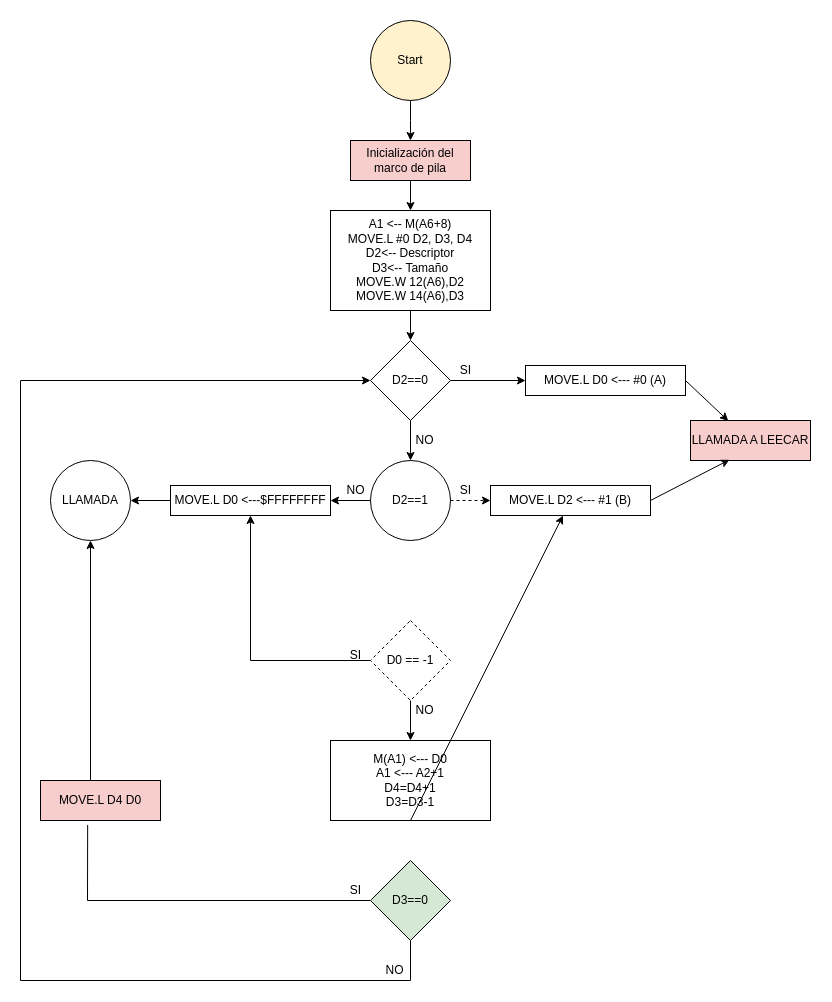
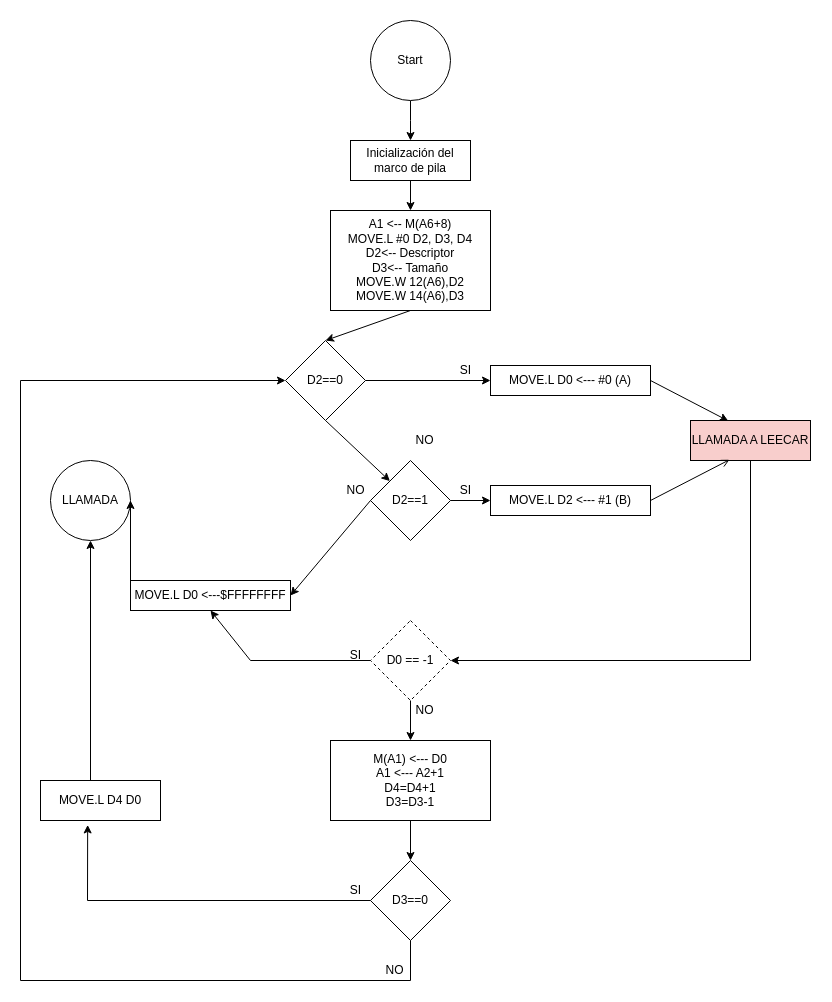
  <mxCell id="0" />
  <mxCell id="1" parent="0" />
  <mxCell id="2" value="" style="edgeStyle=orthogonalEdgeStyle;rounded=0;orthogonalLoop=1;jettySize=auto;html=1;" parent="1" source="3" edge="1"><mxGeometry relative="1" as="geometry"><mxPoint x="410" y="140" as="targetPoint" /></mxGeometry></mxCell>
- <mxCell id="3" value="Start" style="ellipse;whiteSpace=wrap;html=1;aspect=fixed;fillColor=#fff2cc;" parent="1" vertex="1"><mxGeometry x="370" y="20" width="80" height="80" as="geometry" /></mxCell>
- <mxCell id="4" value="&lt;span style=&quot;&quot;&gt;Inicialización del marco de pila&lt;/span&gt;" style="rounded=0;whiteSpace=wrap;html=1;fillColor=#f8cecc;" parent="1" vertex="1"><mxGeometry x="350" y="140" width="120" height="40" as="geometry" /></mxCell>
+ <mxCell id="3" value="Start" style="ellipse;whiteSpace=wrap;html=1;aspect=fixed;" parent="1" vertex="1"><mxGeometry x="370" y="20" width="80" height="80" as="geometry" /></mxCell>
+ <mxCell id="4" value="&lt;span style=&quot;&quot;&gt;Inicialización del marco de pila&lt;/span&gt;" style="rounded=0;whiteSpace=wrap;html=1;" parent="1" vertex="1"><mxGeometry x="350" y="140" width="120" height="40" as="geometry" /></mxCell>
  <mxCell id="5" value="A1 &amp;lt;-- M(A6+8)&lt;br&gt;MOVE.L #0 D2, D3, D4&lt;br&gt;D2&amp;lt;-- Descriptor&lt;br&gt;D3&amp;lt;-- Tamaño&lt;br&gt;MOVE.W&lt;span style=&quot;&quot;&gt;&#09;&lt;/span&gt;12(A6),D2&lt;br&gt;MOVE.W&lt;span style=&quot;&quot;&gt;&#09;&lt;/span&gt;14(A6),D3" style="rounded=0;whiteSpace=wrap;html=1;" parent="1" vertex="1"><mxGeometry x="330" y="210" width="160" height="100" as="geometry" /></mxCell>
  <mxCell id="6" value="" style="endArrow=classic;html=1;rounded=0;exitX=0.5;exitY=1;exitDx=0;exitDy=0;entryX=0.5;entryY=0;entryDx=0;entryDy=0;" parent="1" source="4" target="5" edge="1"><mxGeometry width="50" height="50" relative="1" as="geometry"><mxPoint x="200" y="230" as="sourcePoint" /><mxPoint x="250" y="180" as="targetPoint" /></mxGeometry></mxCell>
- <mxCell id="7" value="D2==0" style="rhombus;whiteSpace=wrap;html=1;" parent="1" vertex="1"><mxGeometry x="370" y="340" width="80" height="80" as="geometry" /></mxCell>
- <mxCell id="8" value="D2==1" style="ellipse;whiteSpace=wrap;html=1;" parent="1" vertex="1"><mxGeometry x="370" y="460" width="80" height="80" as="geometry" /></mxCell>
+ <mxCell id="7" value="D2==0" style="rhombus;whiteSpace=wrap;html=1;" parent="1" vertex="1"><mxGeometry x="285" y="340" width="80" height="80" as="geometry" /></mxCell>
+ <mxCell id="8" value="D2==1" style="rhombus;whiteSpace=wrap;html=1;" parent="1" vertex="1"><mxGeometry x="370" y="460" width="80" height="80" as="geometry" /></mxCell>
  <mxCell id="9" value="" style="endArrow=classic;html=1;rounded=0;exitX=0.5;exitY=1;exitDx=0;exitDy=0;entryX=0.5;entryY=0;entryDx=0;entryDy=0;" parent="1" source="5" target="7" edge="1"><mxGeometry width="50" height="50" relative="1" as="geometry"><mxPoint x="420" y="190" as="sourcePoint" /><mxPoint x="420" y="230" as="targetPoint" /></mxGeometry></mxCell>
  <mxCell id="10" value="" style="endArrow=classic;html=1;rounded=0;exitX=0.5;exitY=1;exitDx=0;exitDy=0;" parent="1" source="7" target="8" edge="1"><mxGeometry width="50" height="50" relative="1" as="geometry"><mxPoint x="430" y="200" as="sourcePoint" /><mxPoint x="430" y="240" as="targetPoint" /></mxGeometry></mxCell>
  <mxCell id="11" value="NO" style="text;html=1;align=center;verticalAlign=middle;resizable=0;points=[];autosize=1;strokeColor=none;fillColor=none;" parent="1" vertex="1"><mxGeometry x="409" y="430" width="30" height="20" as="geometry" /></mxCell>
- <mxCell id="12" value="MOVE.L D0 &amp;lt;---$FFFFFFFF" style="rounded=0;whiteSpace=wrap;html=1;" parent="1" vertex="1"><mxGeometry x="170" y="485" width="160" height="30" as="geometry" /></mxCell>
+ <mxCell id="12" value="MOVE.L D0 &amp;lt;---$FFFFFFFF" style="rounded=0;whiteSpace=wrap;html=1;" parent="1" vertex="1"><mxGeometry x="130" y="580" width="160" height="30" as="geometry" /></mxCell>
  <mxCell id="13" value="LLAMADA" style="ellipse;whiteSpace=wrap;html=1;aspect=fixed;" parent="1" vertex="1"><mxGeometry x="50" y="460" width="80" height="80" as="geometry" /></mxCell>
  <mxCell id="14" value="" style="endArrow=classic;html=1;rounded=0;exitX=0;exitY=0.5;exitDx=0;exitDy=0;entryX=1;entryY=0.5;entryDx=0;entryDy=0;" parent="1" source="8" target="12" edge="1"><mxGeometry width="50" height="50" relative="1" as="geometry"><mxPoint x="400" y="460" as="sourcePoint" /><mxPoint x="350" y="560" as="targetPoint" /></mxGeometry></mxCell>
  <mxCell id="15" value="" style="endArrow=classic;html=1;rounded=0;entryX=1;entryY=0.5;entryDx=0;entryDy=0;exitX=0;exitY=0.5;exitDx=0;exitDy=0;" parent="1" source="12" target="13" edge="1"><mxGeometry width="50" height="50" relative="1" as="geometry"><mxPoint x="400" y="460" as="sourcePoint" /><mxPoint x="450" y="410" as="targetPoint" /></mxGeometry></mxCell>
- <mxCell id="16" value="MOVE.L D0 &amp;lt;--- #0 (A)" style="rounded=0;whiteSpace=wrap;html=1;" parent="1" vertex="1"><mxGeometry x="525" y="365" width="160" height="30" as="geometry" /></mxCell>
+ <mxCell id="16" value="MOVE.L D0 &amp;lt;--- #0 (A)" style="rounded=0;whiteSpace=wrap;html=1;" parent="1" vertex="1"><mxGeometry x="490" y="365" width="160" height="30" as="geometry" /></mxCell>
  <mxCell id="17" value="MOVE.L D2 &amp;lt;--- #1 (B)" style="rounded=0;whiteSpace=wrap;html=1;" parent="1" vertex="1"><mxGeometry x="490" y="485" width="160" height="30" as="geometry" /></mxCell>
  <mxCell id="18" value="LLAMADA A LEECAR" style="rounded=0;whiteSpace=wrap;html=1;fillColor=#f8cecc;" parent="1" vertex="1"><mxGeometry x="690" y="420" width="120" height="40" as="geometry" /></mxCell>
  <mxCell id="19" value="" style="endArrow=classic;html=1;rounded=0;exitX=1;exitY=0.5;exitDx=0;exitDy=0;entryX=0.315;entryY=0.01;entryDx=0;entryDy=0;entryPerimeter=0;" parent="1" source="16" target="18" edge="1"><mxGeometry width="50" height="50" relative="1" as="geometry"><mxPoint x="400" y="460" as="sourcePoint" /><mxPoint x="450" y="410" as="targetPoint" /></mxGeometry></mxCell>
- <mxCell id="20" value="" style="endArrow=classic;html=1;rounded=0;exitX=1;exitY=0.5;exitDx=0;exitDy=0;entryX=0.325;entryY=0.981;entryDx=0;entryDy=0;entryPerimeter=0;" parent="1" source="17" target="18" edge="1"><mxGeometry width="50" height="50" relative="1" as="geometry"><mxPoint x="400" y="460" as="sourcePoint" /><mxPoint x="450" y="410" as="targetPoint" /></mxGeometry></mxCell>
+ <mxCell id="20" value="" style="endArrow=open;html=1;rounded=0;exitX=1;exitY=0.5;exitDx=0;exitDy=0;entryX=0.325;entryY=0.981;entryDx=0;entryDy=0;entryPerimeter=0;" parent="1" source="17" target="18" edge="1"><mxGeometry width="50" height="50" relative="1" as="geometry"><mxPoint x="400" y="460" as="sourcePoint" /><mxPoint x="450" y="410" as="targetPoint" /></mxGeometry></mxCell>
  <mxCell id="21" value="D0 == -1" style="rhombus;whiteSpace=wrap;html=1;dashed=1;" parent="1" vertex="1"><mxGeometry x="370" y="620" width="80" height="80" as="geometry" /></mxCell>
+ <mxCell id="22" value="" style="endArrow=classic;html=1;rounded=0;exitX=0.5;exitY=1;exitDx=0;exitDy=0;entryX=1;entryY=0.5;entryDx=0;entryDy=0;" parent="1" source="18" target="21" edge="1"><mxGeometry width="50" height="50" relative="1" as="geometry"><mxPoint x="400" y="560" as="sourcePoint" /><mxPoint x="450" y="510" as="targetPoint" /><Array as="points"><mxPoint x="750" y="660" /></Array></mxGeometry></mxCell>
  <mxCell id="23" value="" style="endArrow=classic;html=1;rounded=0;exitX=1;exitY=0.5;exitDx=0;exitDy=0;entryX=0;entryY=0.5;entryDx=0;entryDy=0;" parent="1" source="7" target="16" edge="1"><mxGeometry width="50" height="50" relative="1" as="geometry"><mxPoint x="400" y="560" as="sourcePoint" /><mxPoint x="450" y="510" as="targetPoint" /></mxGeometry></mxCell>
- <mxCell id="24" value="" style="endArrow=classic;html=1;rounded=0;exitX=1;exitY=0.5;exitDx=0;exitDy=0;entryX=0;entryY=0.5;entryDx=0;entryDy=0;dashed=1;" parent="1" source="8" target="17" edge="1"><mxGeometry width="50" height="50" relative="1" as="geometry"><mxPoint x="400" y="560" as="sourcePoint" /><mxPoint x="450" y="510" as="targetPoint" /></mxGeometry></mxCell>
+ <mxCell id="24" value="" style="endArrow=classic;html=1;rounded=0;exitX=1;exitY=0.5;exitDx=0;exitDy=0;entryX=0;entryY=0.5;entryDx=0;entryDy=0;" parent="1" source="8" target="17" edge="1"><mxGeometry width="50" height="50" relative="1" as="geometry"><mxPoint x="400" y="560" as="sourcePoint" /><mxPoint x="450" y="510" as="targetPoint" /></mxGeometry></mxCell>
  <mxCell id="25" value="SI" style="text;html=1;align=center;verticalAlign=middle;resizable=0;points=[];autosize=1;strokeColor=none;fillColor=none;" parent="1" vertex="1"><mxGeometry x="450" y="360" width="30" height="20" as="geometry" /></mxCell>
  <mxCell id="26" value="SI" style="text;html=1;align=center;verticalAlign=middle;resizable=0;points=[];autosize=1;strokeColor=none;fillColor=none;" parent="1" vertex="1"><mxGeometry x="450" y="480" width="30" height="20" as="geometry" /></mxCell>
  <mxCell id="27" value="NO" style="text;html=1;align=center;verticalAlign=middle;resizable=0;points=[];autosize=1;strokeColor=none;fillColor=none;" parent="1" vertex="1"><mxGeometry x="340" y="480" width="30" height="20" as="geometry" /></mxCell>
  <mxCell id="28" value="" style="endArrow=classic;html=1;rounded=0;exitX=0;exitY=0.5;exitDx=0;exitDy=0;entryX=0.5;entryY=1;entryDx=0;entryDy=0;" parent="1" source="21" target="12" edge="1"><mxGeometry width="50" height="50" relative="1" as="geometry"><mxPoint x="400" y="560" as="sourcePoint" /><mxPoint x="250" y="520" as="targetPoint" /><Array as="points"><mxPoint x="250" y="660" /></Array></mxGeometry></mxCell>
  <mxCell id="29" value="SI" style="text;html=1;align=center;verticalAlign=middle;resizable=0;points=[];autosize=1;strokeColor=none;fillColor=none;" parent="1" vertex="1"><mxGeometry x="340" y="645" width="30" height="20" as="geometry" /></mxCell>
  <mxCell id="30" value="" style="endArrow=classic;html=1;rounded=0;exitX=0.5;exitY=1;exitDx=0;exitDy=0;" parent="1" source="21" edge="1"><mxGeometry width="50" height="50" relative="1" as="geometry"><mxPoint x="380" y="670" as="sourcePoint" /><mxPoint x="410" y="740" as="targetPoint" /></mxGeometry></mxCell>
  <mxCell id="31" value="NO" style="text;html=1;align=center;verticalAlign=middle;resizable=0;points=[];autosize=1;strokeColor=none;fillColor=none;" parent="1" vertex="1"><mxGeometry x="409" y="700" width="30" height="20" as="geometry" /></mxCell>
  <mxCell id="32" value="M(A1) &amp;lt;--- D0&lt;br&gt;A1 &amp;lt;--- A2+1&lt;br&gt;D4=D4+1&lt;br&gt;D3=D3-1" style="rounded=0;whiteSpace=wrap;html=1;" parent="1" vertex="1"><mxGeometry x="330" y="740" width="160" height="80" as="geometry" /></mxCell>
- <mxCell id="33" value="D3==0" style="rhombus;whiteSpace=wrap;html=1;fillColor=#d5e8d4;" parent="1" vertex="1"><mxGeometry x="370" y="860" width="80" height="80" as="geometry" /></mxCell>
- <mxCell id="34" value="" style="endArrow=classic;html=1;rounded=0;exitX=0.5;exitY=1;exitDx=0;exitDy=0;" parent="1" source="32" target="17" edge="1"><mxGeometry width="50" height="50" relative="1" as="geometry"><mxPoint x="380" y="920" as="sourcePoint" /><mxPoint x="430" y="870" as="targetPoint" /></mxGeometry></mxCell>
- <mxCell id="35" value="" style="endArrow=none;html=1;rounded=0;exitX=0;exitY=0.5;exitDx=0;exitDy=0;entryX=0.393;entryY=1.111;entryDx=0;entryDy=0;entryPerimeter=0;" parent="1" source="33" target="37" edge="1"><mxGeometry width="50" height="50" relative="1" as="geometry"><mxPoint x="300" y="920" as="sourcePoint" /><mxPoint x="200" y="820" as="targetPoint" /><Array as="points"><mxPoint x="87" y="900" /></Array></mxGeometry></mxCell>
+ <mxCell id="33" value="D3==0" style="rhombus;whiteSpace=wrap;html=1;" parent="1" vertex="1"><mxGeometry x="370" y="860" width="80" height="80" as="geometry" /></mxCell>
+ <mxCell id="34" value="" style="endArrow=classic;html=1;rounded=0;exitX=0.5;exitY=1;exitDx=0;exitDy=0;entryX=0.5;entryY=0;entryDx=0;entryDy=0;" parent="1" source="32" target="33" edge="1"><mxGeometry width="50" height="50" relative="1" as="geometry"><mxPoint x="380" y="920" as="sourcePoint" /><mxPoint x="430" y="870" as="targetPoint" /></mxGeometry></mxCell>
+ <mxCell id="35" value="" style="endArrow=classic;html=1;rounded=0;exitX=0;exitY=0.5;exitDx=0;exitDy=0;entryX=0.393;entryY=1.111;entryDx=0;entryDy=0;entryPerimeter=0;" parent="1" source="33" target="37" edge="1"><mxGeometry width="50" height="50" relative="1" as="geometry"><mxPoint x="300" y="920" as="sourcePoint" /><mxPoint x="200" y="820" as="targetPoint" /><Array as="points"><mxPoint x="87" y="900" /></Array></mxGeometry></mxCell>
  <mxCell id="36" value="SI" style="text;html=1;align=center;verticalAlign=middle;resizable=0;points=[];autosize=1;strokeColor=none;fillColor=none;" parent="1" vertex="1"><mxGeometry x="340" y="880" width="30" height="20" as="geometry" /></mxCell>
- <mxCell id="37" value="MOVE.L D4 D0" style="rounded=0;whiteSpace=wrap;html=1;fillColor=#f8cecc;" parent="1" vertex="1"><mxGeometry x="40" y="780" width="120" height="40" as="geometry" /></mxCell>
+ <mxCell id="37" value="MOVE.L D4 D0" style="rounded=0;whiteSpace=wrap;html=1;" parent="1" vertex="1"><mxGeometry x="40" y="780" width="120" height="40" as="geometry" /></mxCell>
  <mxCell id="38" value="" style="endArrow=classic;html=1;rounded=0;entryX=0.5;entryY=1;entryDx=0;entryDy=0;" parent="1" target="13" edge="1"><mxGeometry width="50" height="50" relative="1" as="geometry"><mxPoint x="90" y="780" as="sourcePoint" /><mxPoint x="430" y="700" as="targetPoint" /></mxGeometry></mxCell>
  <mxCell id="39" value="" style="endArrow=classic;html=1;rounded=0;exitX=0.5;exitY=1;exitDx=0;exitDy=0;entryX=0;entryY=0.5;entryDx=0;entryDy=0;" parent="1" source="33" target="7" edge="1"><mxGeometry width="50" height="50" relative="1" as="geometry"><mxPoint x="390" y="980" as="sourcePoint" /><mxPoint x="20" y="220" as="targetPoint" /><Array as="points"><mxPoint x="410" y="980" /><mxPoint x="20" y="980" /><mxPoint x="20" y="380" /></Array></mxGeometry></mxCell>
  <mxCell id="40" value="NO" style="text;html=1;align=center;verticalAlign=middle;resizable=0;points=[];autosize=1;strokeColor=none;fillColor=none;" parent="1" vertex="1"><mxGeometry x="379" y="960" width="30" height="20" as="geometry" /></mxCell>
